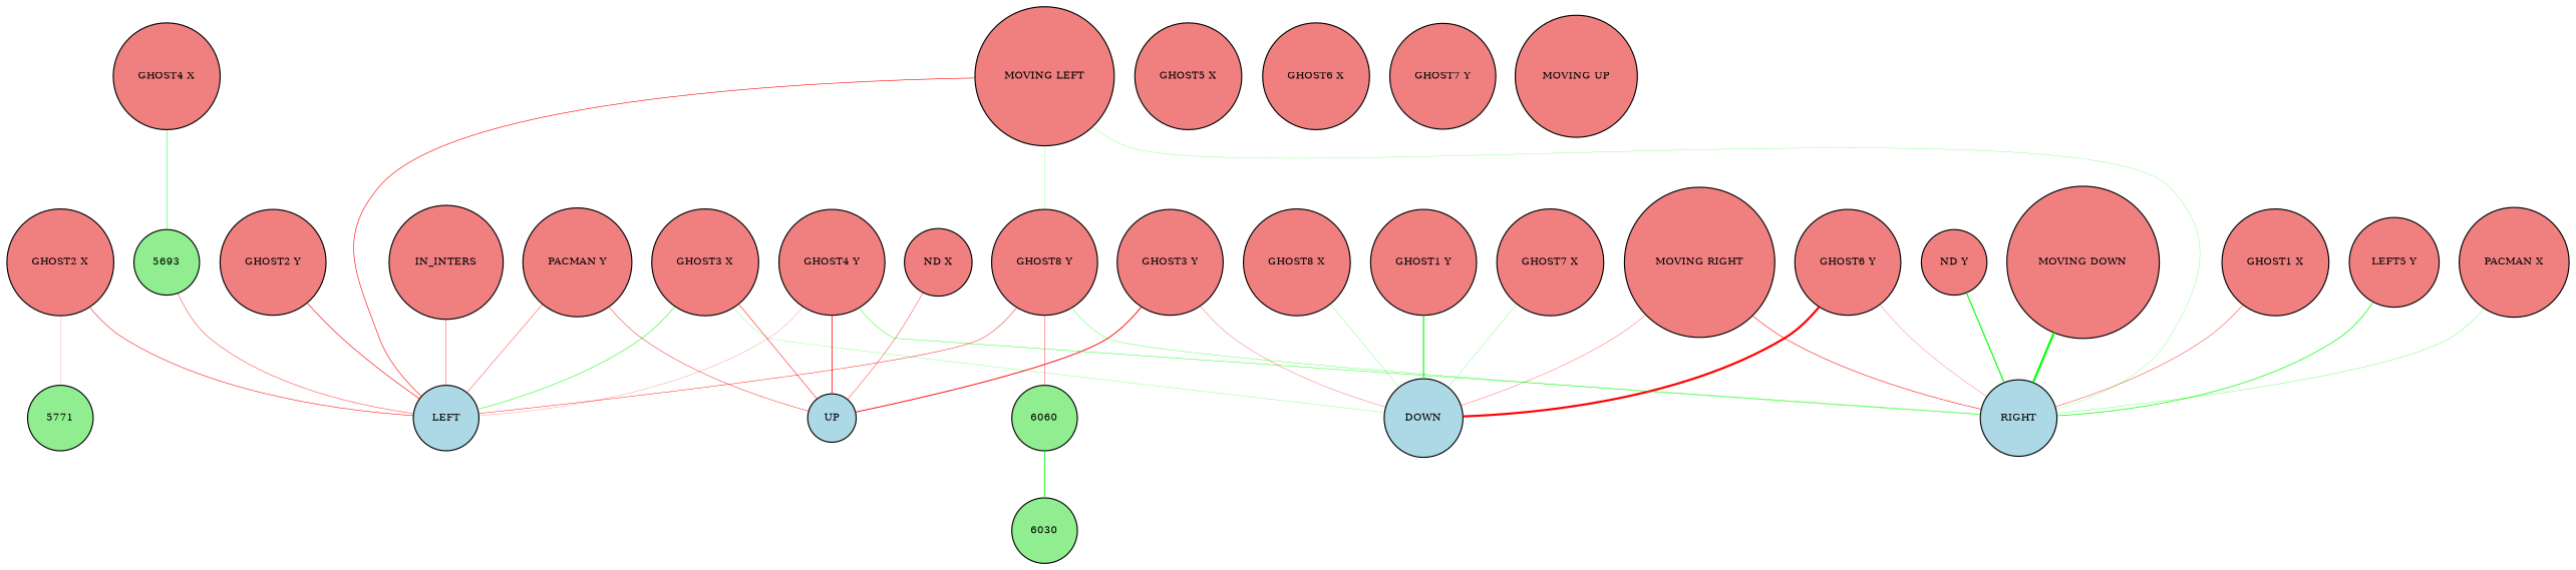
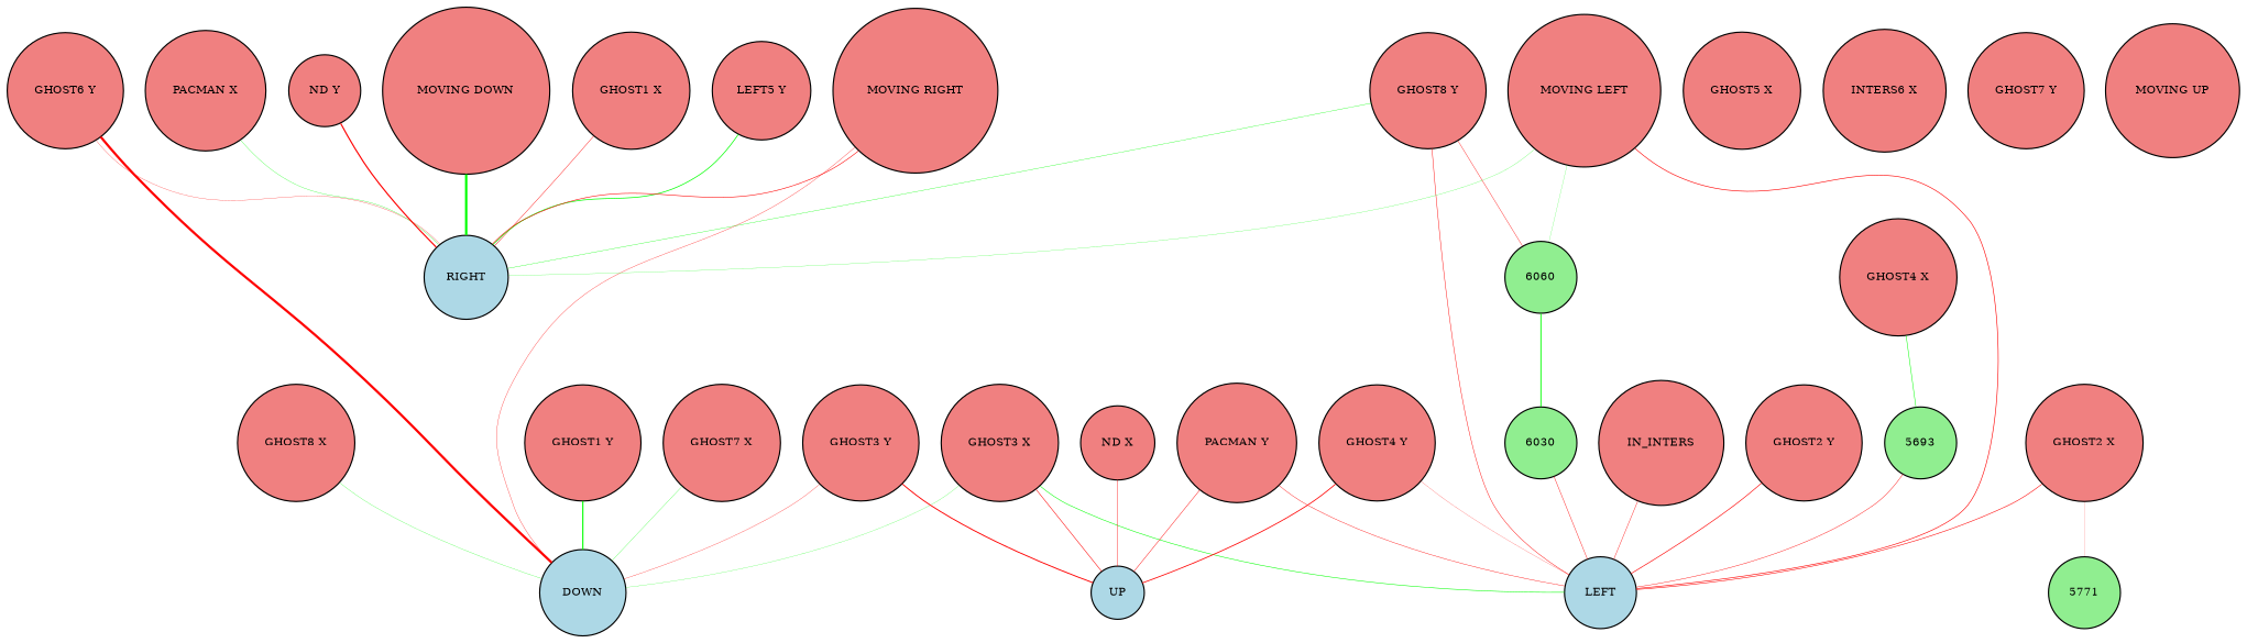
  digraph {
    node [bgcolor=black fillcolor=lightcoral fontsize=9 shape=circle style=filled]
    edge [arrowhead=none color=red style=solid]
    "GHOST1 X" [height=0.2 width=0.2]
    RIGHT [fillcolor=lightblue height=0.2 width=0.2]
    "GHOST1 Y" [height=0.2 width=0.2]
    DOWN [fillcolor=lightblue height=0.2 width=0.2]
    "GHOST2 X" [height=0.2 width=0.2]
    LEFT [fillcolor=lightblue height=0.2 width=0.2]
    5771 [fillcolor=lightgreen height=0.2 width=0.2]
    "GHOST2 Y" [height=0.2 width=0.2]
    "GHOST3 X" [height=0.2 width=0.2]
    UP [fillcolor=lightblue height=0.2 width=0.2]
    "GHOST3 Y" [height=0.2 width=0.2]
    "GHOST4 X" [height=0.2 width=0.2]
    5693 [fillcolor=lightgreen height=0.2 width=0.2]
    "GHOST4 Y" [height=0.2 width=0.2]
    "GHOST5 X" [height=0.2 width=0.2]
    n16 [height=0.2 label="LEFT5 Y" width=0.2]
-   "GHOST6 X" [height=0.2 width=0.2]
+   "GHOST6 X" [height=0.2 width=0.2 label="INTERS6 X"]
    "GHOST6 Y" [height=0.2 width=0.2]
    "GHOST7 X" [height=0.2 width=0.2]
    "GHOST7 Y" [height=0.2 width=0.2]
    "GHOST8 X" [height=0.2 width=0.2]
    "GHOST8 Y" [height=0.2 width=0.2]
    6060 [fillcolor=lightgreen height=0.2 width=0.2]
    6030 [fillcolor=lightgreen height=0.2 width=0.2]
    "PACMAN X" [height=0.2 width=0.2]
    "PACMAN Y" [height=0.2 width=0.2]
    "ND X" [height=0.2 width=0.2]
    "ND Y" [height=0.2 width=0.2]
    IN_INTERS [height=0.2 width=0.2]
    "MOVING UP" [height=0.2 width=0.2]
    "MOVING DOWN" [height=0.2 width=0.2]
    "MOVING RIGHT" [height=0.2 width=0.2]
    "MOVING LEFT" [height=0.2 width=0.2]
    "GHOST1 X" -> RIGHT [penwidth=0.350777143719026]
    "GHOST1 Y" -> DOWN [color=green penwidth=0.9800002317402253]
    "GHOST2 X" -> LEFT [penwidth=0.46487309831696755]
    "GHOST2 X" -> 5771 [penwidth=0.11935681029464382]
    "GHOST2 Y" -> LEFT [penwidth=0.5350628364277012]
    "GHOST3 X" -> DOWN [color=green penwidth=0.178396490303717]
    "GHOST3 X" -> LEFT [color=green penwidth=0.4485800785113676]
    "GHOST3 X" -> UP [penwidth=0.4510484225998699]
    "GHOST3 Y" -> DOWN [penwidth=0.23498082364647527]
    "GHOST3 Y" -> UP [penwidth=0.7970769596872006]
    "GHOST4 X" -> 5693 [color=green penwidth=0.42243398120861686]
    5693 -> LEFT [penwidth=0.3528566801511692]
-   "GHOST4 Y" -> RIGHT [color=green penwidth=0.369746729058234]
    "GHOST4 Y" -> LEFT [penwidth=0.1629693802608555]
    "GHOST4 Y" -> UP [penwidth=0.6805172422220532]
    n16 -> RIGHT [color=green penwidth=0.6119240263846152]
    "GHOST6 Y" -> RIGHT [penwidth=0.20673646072959584]
    "GHOST6 Y" -> DOWN [penwidth=1.9237441852625907]
    "GHOST7 X" -> DOWN [color=green penwidth=0.2093298297280201]
    "GHOST8 X" -> DOWN [color=green penwidth=0.20369624877349782]
    "GHOST8 Y" -> RIGHT [color=green penwidth=0.27247451116765325]
    "GHOST8 Y" -> LEFT [penwidth=0.3799819863278642]
    "GHOST8 Y" -> 6060 [penwidth=0.3190123045193179]
    6060 -> 6030 [color=green penwidth=0.7658427477275618]
+   6030 -> LEFT [penwidth=0.3458727262178908]
    "PACMAN X" -> RIGHT [color=green penwidth=0.23699664237374807]
    "PACMAN Y" -> LEFT [penwidth=0.33240759790183694]
    "PACMAN Y" -> UP [penwidth=0.3709398887782227]
    "ND X" -> UP [penwidth=0.3308675572568818]
-   "ND Y" -> RIGHT [color=green penwidth=0.9935047975906414]
+   "ND Y" -> RIGHT [penwidth=0.9935047975906414]
    IN_INTERS -> LEFT [penwidth=0.3315991385476533]
    "MOVING DOWN" -> RIGHT [color=green penwidth=1.884225261174299]
    "MOVING RIGHT" -> RIGHT [penwidth=0.4801895148174017]
    "MOVING RIGHT" -> DOWN [penwidth=0.2572153856968104]
    "MOVING LEFT" -> RIGHT [color=green penwidth=0.18350313375966584]
    "MOVING LEFT" -> LEFT [penwidth=0.5215863512700109]
-   "MOVING LEFT" -> "GHOST8 Y" [color=green penwidth=0.15876092786357998]
+   "MOVING LEFT" -> 6060 [color=green penwidth=0.15876092786357998]
  }
